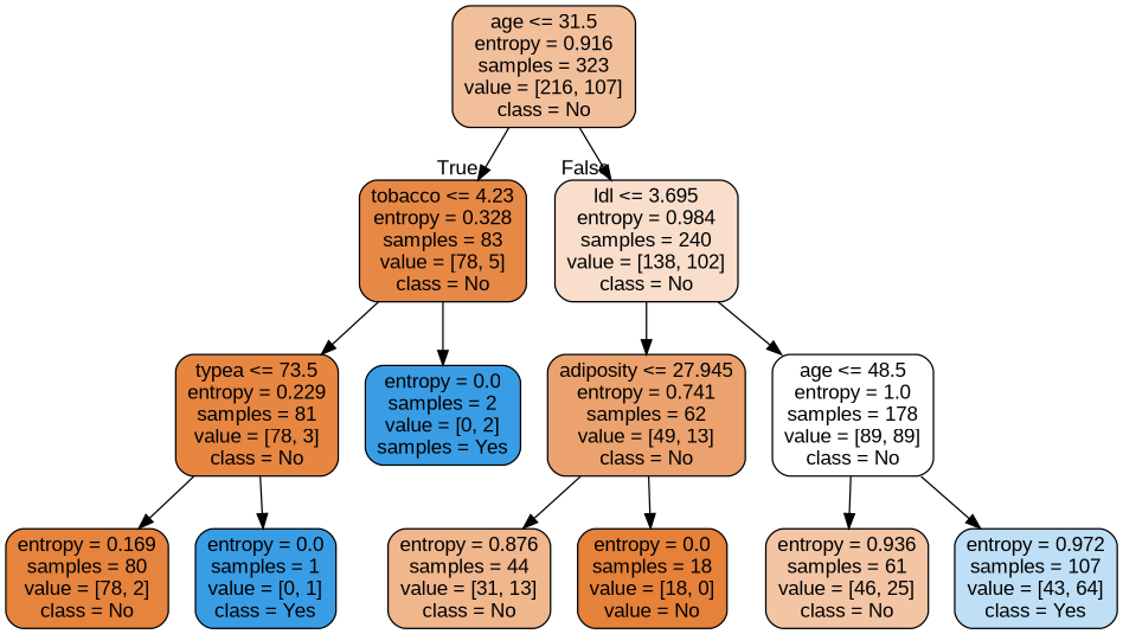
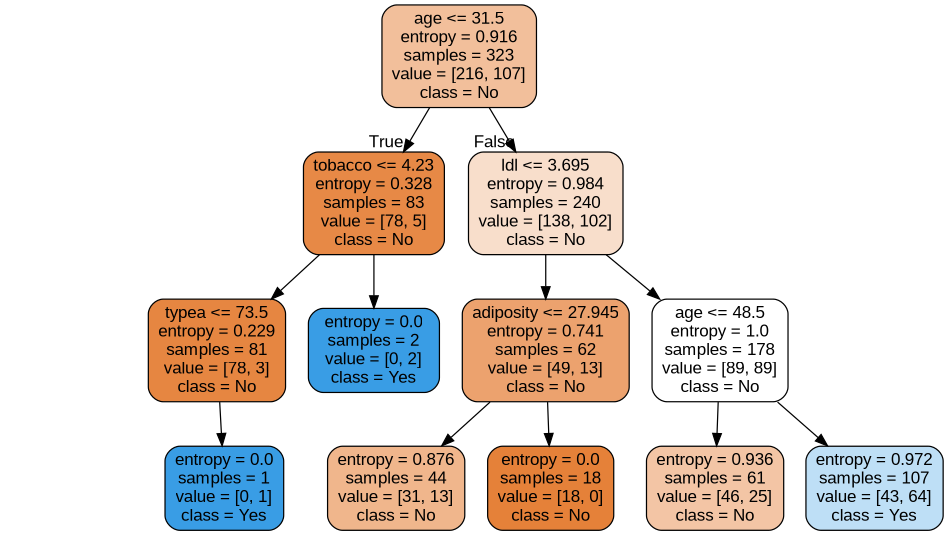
  digraph {
    fontname="Liberation Sans"
    node [color=black fillcolor="#399de5" fontname="Liberation Sans" shape=box style="filled, rounded"]
    edge [fontname="Liberation Sans"]
    n1 [fillcolor="#f2bf9b" label="age <= 31.5\nentropy = 0.916\nsamples = 323\nvalue = [216, 107]\nclass = No"]
    n2 [fillcolor="#e78946" label="tobacco <= 4.23\nentropy = 0.328\nsamples = 83\nvalue = [78, 5]\nclass = No"]
    n3 [fillcolor="#f8decb" label="ldl <= 3.695\nentropy = 0.984\nsamples = 240\nvalue = [138, 102]\nclass = No"]
    n4 [fillcolor="#e68641" label="typea <= 73.5\nentropy = 0.229\nsamples = 81\nvalue = [78, 3]\nclass = No"]
-   n5 [label="entropy = 0.0\nsamples = 2\nvalue = [0, 2]\nsamples = Yes"]
+   n5 [label="entropy = 0.0\nsamples = 2\nvalue = [0, 2]\nclass = Yes"]
    n6 [fillcolor="#eca26e" label="adiposity <= 27.945\nentropy = 0.741\nsamples = 62\nvalue = [49, 13]\nclass = No"]
    n7 [fillcolor="#ffffff" label="age <= 48.5\nentropy = 1.0\nsamples = 178\nvalue = [89, 89]\nclass = No"]
-   n8 [fillcolor="#e6843e" label="entropy = 0.169\nsamples = 80\nvalue = [78, 2]\nclass = No"]
    n9 [label="entropy = 0.0\nsamples = 1\nvalue = [0, 1]\nclass = Yes"]
    n10 [fillcolor="#f0b68c" label="entropy = 0.876\nsamples = 44\nvalue = [31, 13]\nclass = No"]
-   n11 [fillcolor="#e58139" label="entropy = 0.0\nsamples = 18\nvalue = [18, 0]\nvalue = No"]
+   n11 [fillcolor="#e58139" label="entropy = 0.0\nsamples = 18\nvalue = [18, 0]\nclass = No"]
    n12 [fillcolor="#f3c5a5" label="entropy = 0.936\nsamples = 61\nvalue = [46, 25]\nclass = No"]
    n13 [fillcolor="#bedff6" label="entropy = 0.972\nsamples = 107\nvalue = [43, 64]\nclass = Yes"]
    n1 -> n2 [headlabel=True labelangle=45 labeldistance=2.5]
    n1 -> n3 [headlabel=False labelangle=-45 labeldistance=2.5]
    n2 -> n4
    n2 -> n5
    n3 -> n6
    n3 -> n7
-   n4 -> n8
    n4 -> n9
    n6 -> n10
    n6 -> n11
    n7 -> n12
    n7 -> n13
  }
